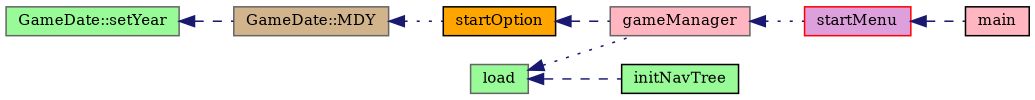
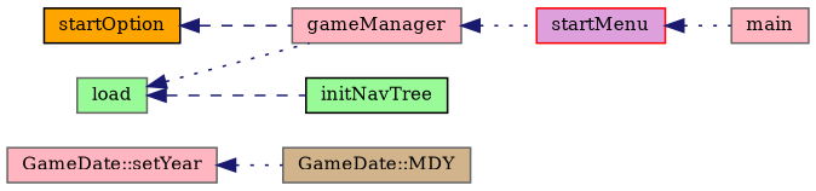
  digraph {
    fontname="DejaVu Serif"
    rankdir=LR
    node [color=gray40 fillcolor=palegreen fontname="DejaVu Serif" fontsize=10 shape=record style=filled]
    edge [color=midnightblue dir=back fontname="DejaVu Serif" fontsize=10 labelfontname=Helvetica labelfontsize=10 style=dashed]
-   n1 [fontcolor=black height=0.2 label="GameDate::setYear" width=0.4]
+   n1 [fillcolor=lightpink fontcolor=black height=0.2 label="GameDate::setYear" width=0.4]
    n2 [fillcolor=tan height=0.2 label="GameDate::MDY" width=0.4]
    n3 [color=black fillcolor=orange height=0.2 label=startOption width=0.4]
    n4 [height=0.2 label=load width=0.4]
    n5 [fillcolor=lightpink height=0.2 label=gameManager width=0.4]
    n6 [color=black height=0.2 label=initNavTree width=0.4]
    n7 [color=red fillcolor=plum height=0.2 label=startMenu width=0.4]
-   n8 [color=black fillcolor=lightpink height=0.2 label=main width=0.4]
-   n1 -> n2
-   n2 -> n3 [style=dotted]
+   n8 [fillcolor=lightpink height=0.2 label=main width=0.4]
+   n1 -> n2 [style=dotted]
    n3 -> n5
    n4 -> n5 [style=dotted]
    n4 -> n6
    n5 -> n7 [style=dotted]
-   n7 -> n8
+   n7 -> n8 [style=dotted]
  }
